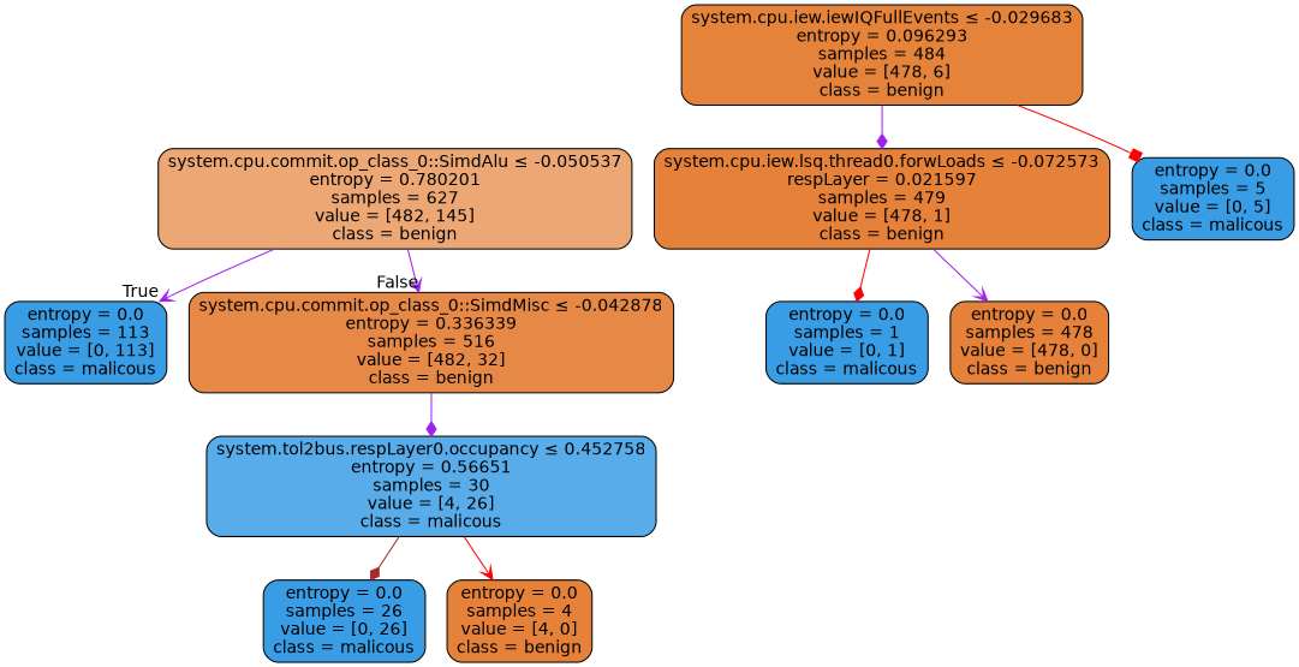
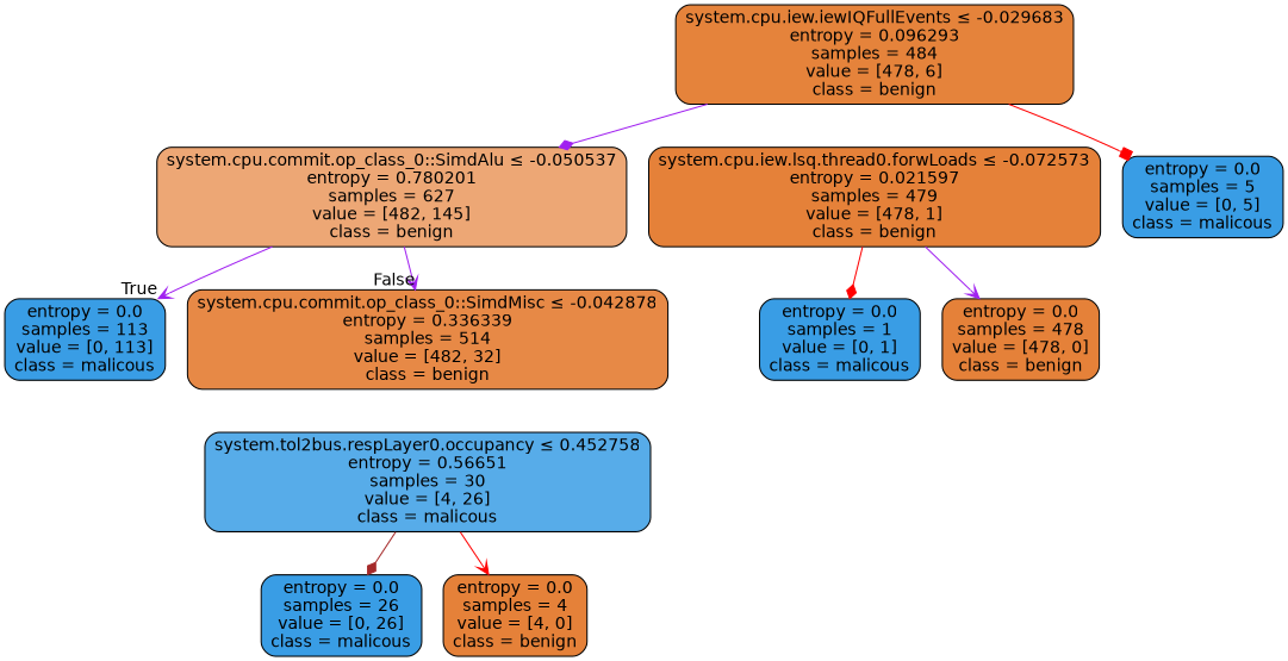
  digraph {
    node [color=black fillcolor="#399de5" fontname=helvetica shape=box style="filled, rounded"]
    edge [arrowhead=vee color=purple fontname=helvetica]
    n1 [fillcolor="#eda775" label=<system.cpu.commit.op_class_0::SimdAlu &le; -0.050537<br/>entropy = 0.780201<br/>samples = 627<br/>value = [482, 145]<br/>class = benign>]
    n2 [label=<entropy = 0.0<br/>samples = 113<br/>value = [0, 113]<br/>class = malicous>]
-   n3 [fillcolor="#e78946" label=<system.cpu.commit.op_class_0::SimdMisc &le; -0.042878<br/>entropy = 0.336339<br/>samples = 516<br/>value = [482, 32]<br/>class = benign>]
+   n3 [fillcolor="#e78946" label=<system.cpu.commit.op_class_0::SimdMisc &le; -0.042878<br/>entropy = 0.336339<br/>samples = 514<br/>value = [482, 32]<br/>class = benign>]
    n4 [fillcolor="#57ace9" label=<system.tol2bus.respLayer0.occupancy &le; 0.452758<br/>entropy = 0.56651<br/>samples = 30<br/>value = [4, 26]<br/>class = malicous>]
    n5 [fillcolor="#e5833b" label=<system.cpu.iew.iewIQFullEvents &le; -0.029683<br/>entropy = 0.096293<br/>samples = 484<br/>value = [478, 6]<br/>class = benign>]
-   n6 [fillcolor="#e58139" label=<system.cpu.iew.lsq.thread0.forwLoads &le; -0.072573<br/>respLayer = 0.021597<br/>samples = 479<br/>value = [478, 1]<br/>class = benign>]
+   n6 [fillcolor="#e58139" label=<system.cpu.iew.lsq.thread0.forwLoads &le; -0.072573<br/>entropy = 0.021597<br/>samples = 479<br/>value = [478, 1]<br/>class = benign>]
    n7 [label=<entropy = 0.0<br/>samples = 5<br/>value = [0, 5]<br/>class = malicous>]
    n8 [label=<entropy = 0.0<br/>samples = 26<br/>value = [0, 26]<br/>class = malicous>]
    n9 [fillcolor="#e58139" label=<entropy = 0.0<br/>samples = 4<br/>value = [4, 0]<br/>class = benign>]
    n10 [label=<entropy = 0.0<br/>samples = 1<br/>value = [0, 1]<br/>class = malicous>]
    n11 [fillcolor="#e58139" label=<entropy = 0.0<br/>samples = 478<br/>value = [478, 0]<br/>class = benign>]
    n1 -> n2 [headlabel=True labelangle=45 labeldistance=2.5]
    n1 -> n3 [headlabel=False labelangle=-45 labeldistance=2.5]
-   n3 -> n4 [arrowhead=diamond]
    n4 -> n8 [arrowhead=diamond color=brown]
    n4 -> n9 [color=red]
-   n5 -> n6 [arrowhead=diamond]
+   n5 -> n1 [arrowhead=diamond]
    n5 -> n7 [arrowhead=box color=red]
    n6 -> n10 [arrowhead=diamond color=red]
    n6 -> n11
  }
